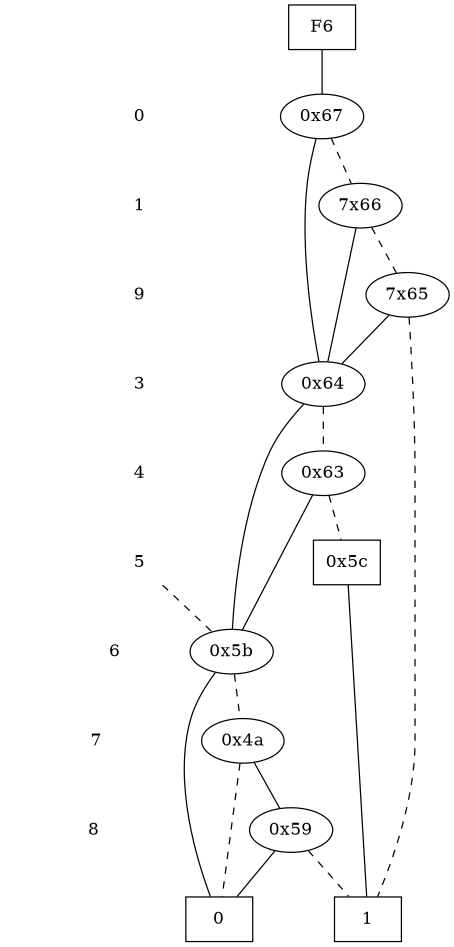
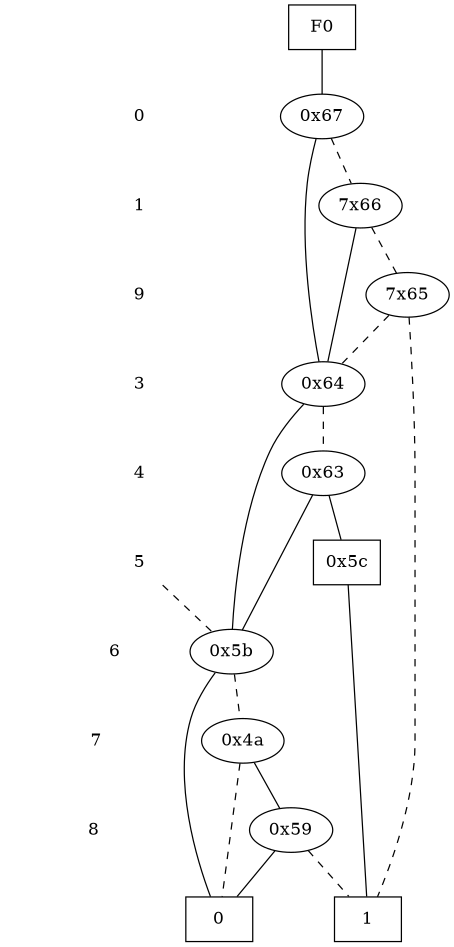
  digraph {
    node [shape=plaintext]
    edge [dir=none]
    "CONST NODES" [style=invis]
    " 0 "
    " 1 "
    n4 [label=9]
    " 3 "
    " 4 "
    " 5 "
    " 6 "
    " 7 "
    " 8 "
-   F0 [shape=box label=F6]
+   F0 [shape=box]
    "0x67" [shape=""]
    n13 [label="7x66" shape=""]
    n14 [label="7x65" shape=""]
    "0x64" [shape=""]
    "0x63" [shape=""]
    "0x5c" [shape=box]
    "0x5b" [shape=""]
    n19 [label="0x4a" shape=""]
    "0x59" [shape=""]
    n21 [label=0 shape=box]
    n22 [label=1 shape=box]
    subgraph sub_1 {
      "CONST NODES"
      " 0 "
      " 1 "
      n4
      " 3 "
      " 4 "
      " 5 "
      " 6 "
      " 7 "
      " 8 "
    }
    subgraph sub_2 {
      rank=same
      F0
    }
    subgraph sub_3 {
      rank=same
      " 0 "
      "0x67"
    }
    subgraph sub_4 {
      rank=same
      " 1 "
      n13
    }
    subgraph sub_5 {
      rank=same
      n4
      n14
    }
    subgraph sub_6 {
      rank=same
      " 3 "
      "0x64"
    }
    subgraph sub_7 {
      rank=same
      " 4 "
      "0x63"
    }
    subgraph sub_8 {
      rank=same
      " 5 "
      "0x5c"
    }
    subgraph sub_9 {
      rank=same
      " 6 "
      "0x5b"
    }
    subgraph sub_10 {
      rank=same
      " 7 "
      n19
    }
    subgraph sub_11 {
      rank=same
      " 8 "
      "0x59"
    }
    subgraph sub_12 {
      rank=same
      "CONST NODES"
      subgraph sub_13 {
        rank=same
        n21
        n22
      }
    }
    " 0 " -> " 1 " [style=invis]
    " 1 " -> n4 [style=invis]
    n4 -> " 3 " [style=invis]
    " 3 " -> " 4 " [style=invis]
    " 4 " -> " 5 " [style=invis]
    " 5 " -> " 6 " [style=invis]
    " 5 " -> "0x5b" [style=dashed]
    " 6 " -> " 7 " [style=invis]
    " 7 " -> " 8 " [style=invis]
    " 8 " -> "CONST NODES" [style=invis]
    F0 -> "0x67" [style=solid]
    "0x67" -> n13 [style=dashed]
    "0x67" -> "0x64"
    n13 -> n14 [style=dashed]
    n13 -> "0x64"
-   n14 -> "0x64"
+   n14 -> "0x64" [style=dashed]
    n14 -> n22 [style=dashed]
    "0x64" -> "0x63" [style=dashed]
    "0x64" -> "0x5b"
-   "0x63" -> "0x5c" [style=dashed]
+   "0x63" -> "0x5c" [style=solid]
    "0x63" -> "0x5b"
    "0x5c" -> n22
    "0x5b" -> n19 [style=dashed]
    "0x5b" -> n21
    n19 -> "0x59"
    n19 -> n21 [style=dashed]
    "0x59" -> n21
    "0x59" -> n22 [style=dashed]
  }
